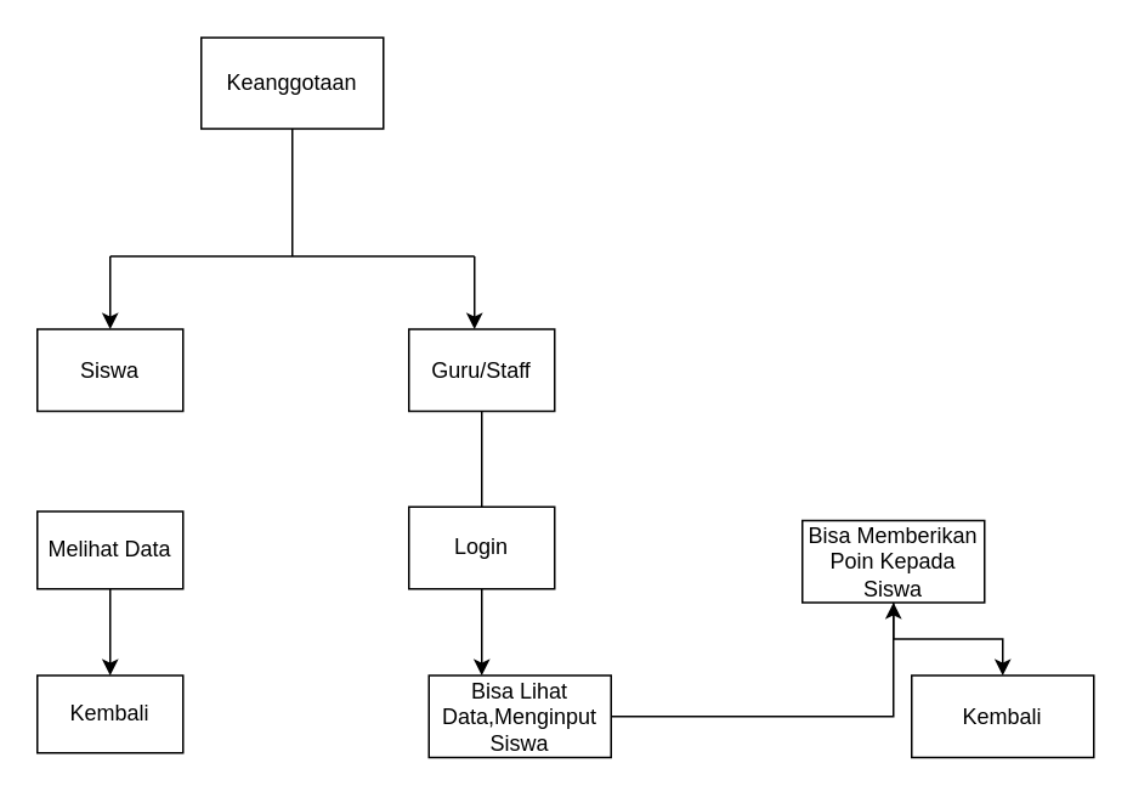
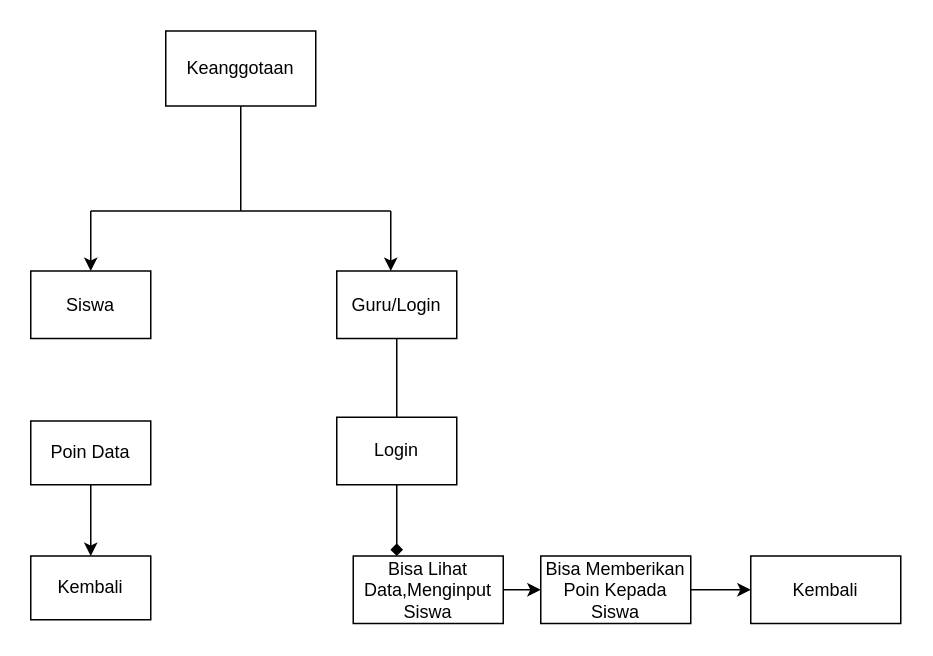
  <mxCell id="0" />
  <mxCell id="1" parent="0" />
  <mxCell id="2" value="Keanggotaan" style="rounded=0;whiteSpace=wrap;html=1;" vertex="1" parent="1"><mxGeometry x="110" y="20" width="100" height="50" as="geometry" /></mxCell>
  <mxCell id="3" value="Siswa" style="whiteSpace=wrap;html=1;rounded=0;" vertex="1" parent="1"><mxGeometry x="20" y="180" width="80" height="45" as="geometry" /></mxCell>
  <mxCell id="4" value="" style="endArrow=none;html=1;rounded=0;entryX=0.5;entryY=1;entryDx=0;entryDy=0;" edge="1" parent="1" target="2"><mxGeometry width="50" height="50" relative="1" as="geometry"><mxPoint x="160" y="140" as="sourcePoint" /><mxPoint x="290" y="100" as="targetPoint" /></mxGeometry></mxCell>
  <mxCell id="5" value="" style="endArrow=none;html=1;rounded=0;" edge="1" parent="1"><mxGeometry width="50" height="50" relative="1" as="geometry"><mxPoint x="60" y="140" as="sourcePoint" /><mxPoint x="260" y="140" as="targetPoint" /></mxGeometry></mxCell>
  <mxCell id="6" value="" style="endArrow=classic;html=1;rounded=0;" edge="1" parent="1"><mxGeometry width="50" height="50" relative="1" as="geometry"><mxPoint x="60" y="140" as="sourcePoint" /><mxPoint x="60" y="180" as="targetPoint" /></mxGeometry></mxCell>
  <mxCell id="7" value="" style="edgeStyle=orthogonalEdgeStyle;rounded=0;orthogonalLoop=1;jettySize=auto;html=1;endArrow=none;" edge="1" parent="1" source="8" target="14"><mxGeometry relative="1" as="geometry" /></mxCell>
- <mxCell id="8" value="Guru/Staff" style="whiteSpace=wrap;html=1;rounded=0;" vertex="1" parent="1"><mxGeometry x="224" y="180" width="80" height="45" as="geometry" /></mxCell>
+ <mxCell id="8" value="Guru/Login" style="whiteSpace=wrap;html=1;rounded=0;" vertex="1" parent="1"><mxGeometry x="224" y="180" width="80" height="45" as="geometry" /></mxCell>
  <mxCell id="9" value="" style="endArrow=classic;html=1;rounded=0;" edge="1" parent="1"><mxGeometry width="50" height="50" relative="1" as="geometry"><mxPoint x="260" y="140" as="sourcePoint" /><mxPoint x="260" y="180" as="targetPoint" /></mxGeometry></mxCell>
  <mxCell id="10" value="" style="edgeStyle=orthogonalEdgeStyle;rounded=0;orthogonalLoop=1;jettySize=auto;html=1;" edge="1" parent="1" source="11" target="12"><mxGeometry relative="1" as="geometry" /></mxCell>
- <mxCell id="11" value="Melihat Data" style="whiteSpace=wrap;html=1;rounded=0;" vertex="1" parent="1"><mxGeometry x="20" y="280" width="80" height="42.5" as="geometry" /></mxCell>
+ <mxCell id="11" value="Poin Data" style="whiteSpace=wrap;html=1;rounded=0;" vertex="1" parent="1"><mxGeometry x="20" y="280" width="80" height="42.5" as="geometry" /></mxCell>
  <mxCell id="12" value="Kembali" style="whiteSpace=wrap;html=1;rounded=0;" vertex="1" parent="1"><mxGeometry x="20" y="370" width="80" height="42.5" as="geometry" /></mxCell>
- <mxCell id="13" value="" style="edgeStyle=orthogonalEdgeStyle;rounded=0;orthogonalLoop=1;jettySize=auto;html=1;" edge="1" parent="1" source="14" target="16"><mxGeometry relative="1" as="geometry"><Array as="points"><mxPoint x="264" y="370" /><mxPoint x="264" y="370" /></Array></mxGeometry></mxCell>
+ <mxCell id="13" value="" style="edgeStyle=orthogonalEdgeStyle;rounded=0;orthogonalLoop=1;jettySize=auto;html=1;endArrow=diamond;" edge="1" parent="1" source="14" target="16"><mxGeometry relative="1" as="geometry"><Array as="points"><mxPoint x="264" y="370" /><mxPoint x="264" y="370" /></Array></mxGeometry></mxCell>
  <mxCell id="14" value="Login" style="whiteSpace=wrap;html=1;rounded=0;" vertex="1" parent="1"><mxGeometry x="224" y="277.5" width="80" height="45" as="geometry" /></mxCell>
  <mxCell id="15" value="" style="edgeStyle=orthogonalEdgeStyle;rounded=0;orthogonalLoop=1;jettySize=auto;html=1;" edge="1" parent="1" source="16" target="18"><mxGeometry relative="1" as="geometry" /></mxCell>
  <mxCell id="16" value="Bisa Lihat Data,Menginput Siswa" style="whiteSpace=wrap;html=1;rounded=0;" vertex="1" parent="1"><mxGeometry x="235" y="370" width="100" height="45" as="geometry" /></mxCell>
  <mxCell id="17" value="" style="edgeStyle=orthogonalEdgeStyle;rounded=0;orthogonalLoop=1;jettySize=auto;html=1;" edge="1" parent="1" source="18" target="19"><mxGeometry relative="1" as="geometry" /></mxCell>
- <mxCell id="18" value="Bisa Memberikan Poin Kepada Siswa" style="whiteSpace=wrap;html=1;rounded=0;" vertex="1" parent="1"><mxGeometry x="440" y="285" width="100" height="45" as="geometry" /></mxCell>
+ <mxCell id="18" value="Bisa Memberikan Poin Kepada Siswa" style="whiteSpace=wrap;html=1;rounded=0;" vertex="1" parent="1"><mxGeometry x="360" y="370" width="100" height="45" as="geometry" /></mxCell>
  <mxCell id="19" value="Kembali" style="whiteSpace=wrap;html=1;rounded=0;" vertex="1" parent="1"><mxGeometry x="500" y="370" width="100" height="45" as="geometry" /></mxCell>
